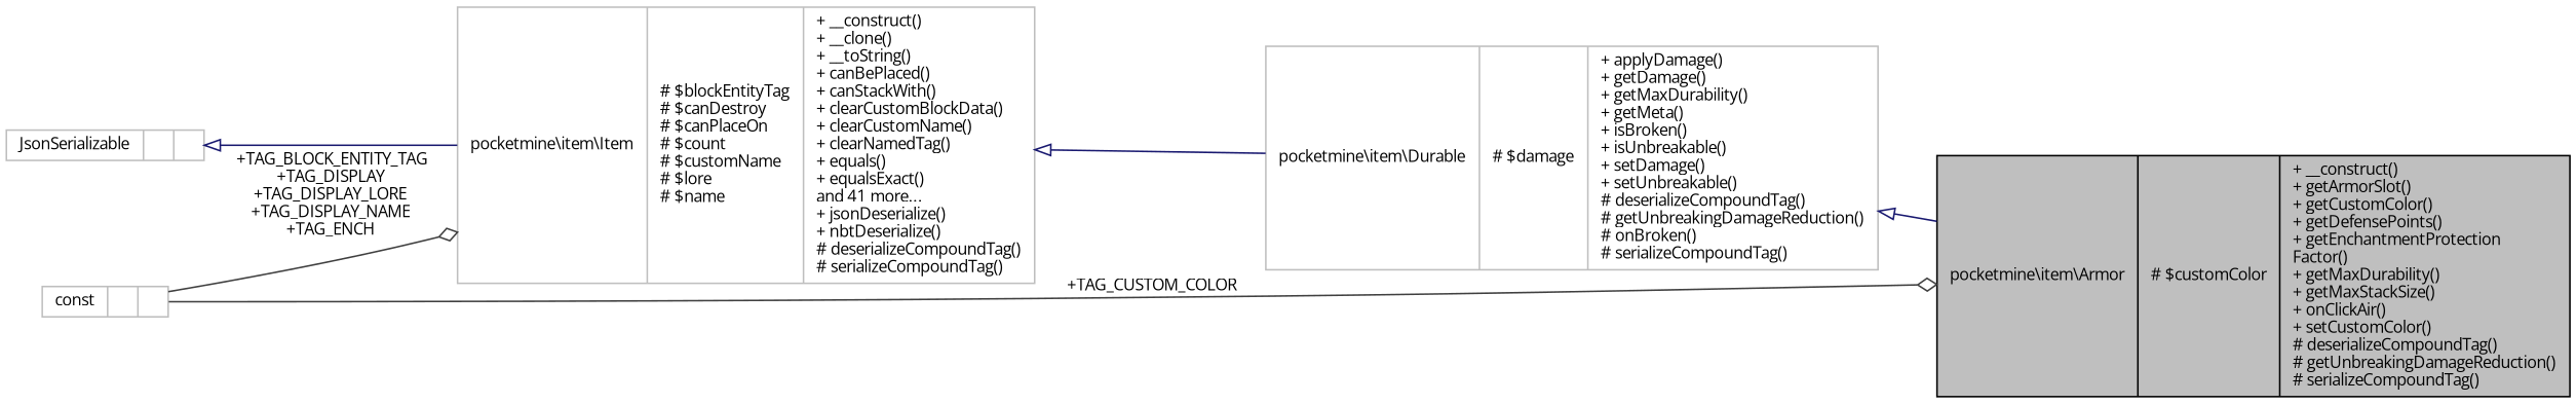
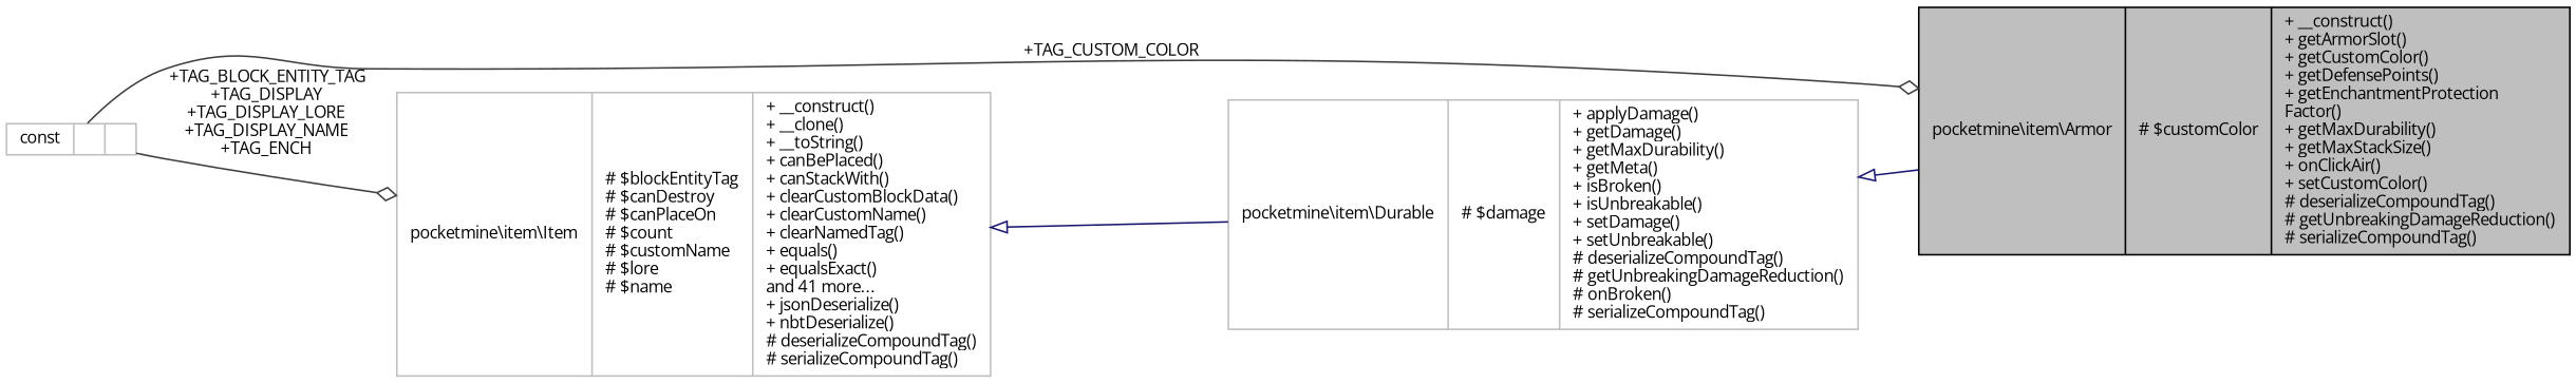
  digraph {
    rankdir=LR
    fontname="Open Sans"
    node [color=grey75 fillcolor=white fontname="Open Sans" fontsize=10 shape=record style=filled]
    edge [arrowtail=onormal color=midnightblue dir=back fontname="Open Sans" fontsize=10 labelfontname=Helvetica labelfontsize=10 style=solid]
    n1 [color=black fillcolor=grey75 fontcolor=black height=0.2 label="{pocketmine\\item\\Armor\n|# $customColor\l|+ __construct()\l+ getArmorSlot()\l+ getCustomColor()\l+ getDefensePoints()\l+ getEnchantmentProtection\lFactor()\l+ getMaxDurability()\l+ getMaxStackSize()\l+ onClickAir()\l+ setCustomColor()\l# deserializeCompoundTag()\l# getUnbreakingDamageReduction()\l# serializeCompoundTag()\l}" width=0.4]
    n2 [height=0.2 label="{pocketmine\\item\\Durable\n|# $damage\l|+ applyDamage()\l+ getDamage()\l+ getMaxDurability()\l+ getMeta()\l+ isBroken()\l+ isUnbreakable()\l+ setDamage()\l+ setUnbreakable()\l# deserializeCompoundTag()\l# getUnbreakingDamageReduction()\l# onBroken()\l# serializeCompoundTag()\l}" width=0.4]
    n3 [height=0.2 label="{pocketmine\\item\\Item\n|# $blockEntityTag\l# $canDestroy\l# $canPlaceOn\l# $count\l# $customName\l# $lore\l# $name\l|+ __construct()\l+ __clone()\l+ __toString()\l+ canBePlaced()\l+ canStackWith()\l+ clearCustomBlockData()\l+ clearCustomName()\l+ clearNamedTag()\l+ equals()\l+ equalsExact()\land 41 more...\l+ jsonDeserialize()\l+ nbtDeserialize()\l# deserializeCompoundTag()\l# serializeCompoundTag()\l}" width=0.4]
-   n4 [height=0.2 label="{JsonSerializable\n||}" width=0.4]
    n5 [height=0.2 label="{const\n||}" width=0.4]
    n2 -> n1
    n3 -> n2
-   n4 -> n3
    n5 -> n1 [arrowhead=odiamond color=grey25 label=" +TAG_CUSTOM_COLOR" arrowtail="" dir=""]
    n5 -> n3 [arrowhead=odiamond color=grey25 label=" +TAG_BLOCK_ENTITY_TAG\n+TAG_DISPLAY\n+TAG_DISPLAY_LORE\n+TAG_DISPLAY_NAME\n+TAG_ENCH" arrowtail="" dir=""]
  }
